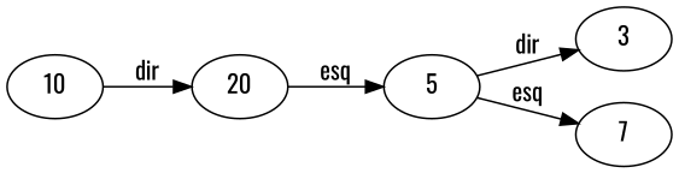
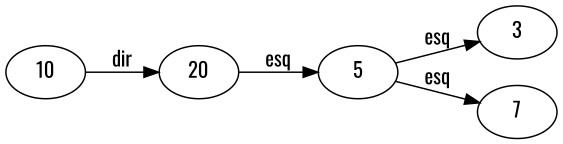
  digraph {
    fontname=Oswald
    rankdir=LR
    node [fontname=Oswald]
    edge [fontname=Oswald]
    10
    20
    5
    3
    7
    10 -> 20 [label=dir]
    20 -> 5 [label=esq]
-   5 -> 3 [label=dir]
+   5 -> 3 [label=esq]
    5 -> 7 [label=esq]
  }
